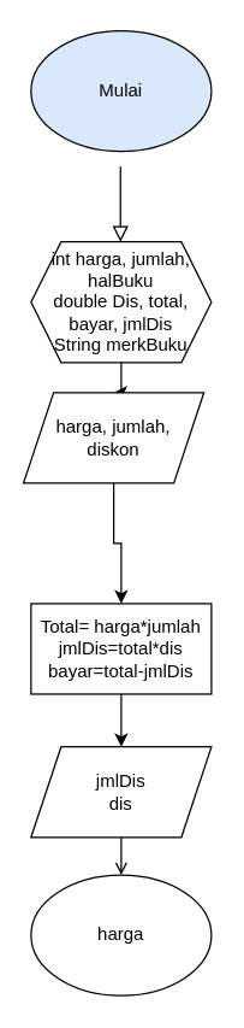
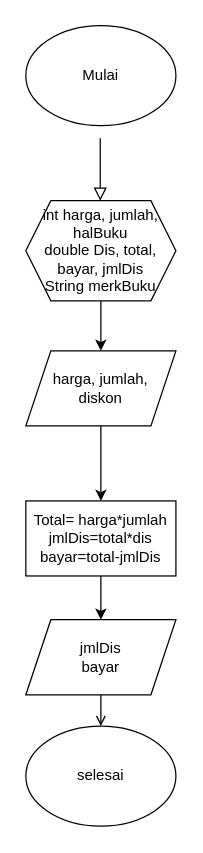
  <mxCell id="0" />
  <mxCell id="1" parent="0" />
  <mxCell id="2" value="" style="rounded=0;html=1;jettySize=auto;orthogonalLoop=1;fontSize=11;endArrow=block;endFill=0;endSize=8;strokeWidth=1;shadow=0;labelBackgroundColor=none;edgeStyle=orthogonalEdgeStyle;" parent="1" edge="1"><mxGeometry relative="1" as="geometry"><mxPoint x="79.5" y="110" as="sourcePoint" /><mxPoint x="79.5" y="160" as="targetPoint" /></mxGeometry></mxCell>
- <mxCell id="3" value="Mulai" style="ellipse;whiteSpace=wrap;html=1;fillColor=#dae8fc;" vertex="1" parent="1"><mxGeometry x="20" y="20" width="120" height="80" as="geometry" /></mxCell>
+ <mxCell id="3" value="Mulai" style="ellipse;whiteSpace=wrap;html=1;" vertex="1" parent="1"><mxGeometry x="20" y="20" width="120" height="80" as="geometry" /></mxCell>
  <mxCell id="4" value="" style="edgeStyle=orthogonalEdgeStyle;rounded=0;orthogonalLoop=1;jettySize=auto;html=1;" edge="1" parent="1" source="5" target="7"><mxGeometry relative="1" as="geometry" /></mxCell>
  <mxCell id="5" value="int harga, jumlah, halBuku&lt;br&gt;double Dis, total, bayar, jmlDis&lt;br&gt;String merkBuku" style="shape=hexagon;perimeter=hexagonPerimeter2;whiteSpace=wrap;html=1;fixedSize=1;" vertex="1" parent="1"><mxGeometry x="20" y="160" width="120" height="80" as="geometry" /></mxCell>
  <mxCell id="6" value="" style="edgeStyle=orthogonalEdgeStyle;rounded=0;orthogonalLoop=1;jettySize=auto;html=1;" edge="1" parent="1" source="7" target="9"><mxGeometry relative="1" as="geometry" /></mxCell>
- <mxCell id="7" value="harga, jumlah, &lt;br&gt;diskon" style="shape=parallelogram;perimeter=parallelogramPerimeter;whiteSpace=wrap;html=1;fixedSize=1;" vertex="1" parent="1"><mxGeometry x="15" y="260" width="120" height="60" as="geometry" /></mxCell>
+ <mxCell id="7" value="harga, jumlah, &lt;br&gt;diskon" style="shape=parallelogram;perimeter=parallelogramPerimeter;whiteSpace=wrap;html=1;fixedSize=1;" vertex="1" parent="1"><mxGeometry x="20" y="280" width="120" height="60" as="geometry" /></mxCell>
  <mxCell id="8" value="" style="edgeStyle=orthogonalEdgeStyle;rounded=0;orthogonalLoop=1;jettySize=auto;html=1;" edge="1" parent="1" source="9" target="11"><mxGeometry relative="1" as="geometry" /></mxCell>
  <mxCell id="9" value="Total= harga*jumlah&lt;br&gt;jmlDis=total*dis&lt;br&gt;bayar=total-jmlDis" style="rounded=0;whiteSpace=wrap;html=1;" vertex="1" parent="1"><mxGeometry x="20" y="400" width="120" height="60" as="geometry" /></mxCell>
  <mxCell id="10" value="" style="edgeStyle=orthogonalEdgeStyle;rounded=0;orthogonalLoop=1;jettySize=auto;html=1;endArrow=open;" edge="1" parent="1" source="11" target="12"><mxGeometry relative="1" as="geometry" /></mxCell>
- <mxCell id="11" value="jmlDis&lt;br&gt;dis" style="shape=parallelogram;perimeter=parallelogramPerimeter;whiteSpace=wrap;html=1;fixedSize=1;" vertex="1" parent="1"><mxGeometry x="20" y="495" width="120" height="60" as="geometry" /></mxCell>
- <mxCell id="12" value="harga" style="ellipse;whiteSpace=wrap;html=1;" vertex="1" parent="1"><mxGeometry x="20" y="580" width="120" height="80" as="geometry" /></mxCell>
+ <mxCell id="11" value="jmlDis&lt;br&gt;bayar" style="shape=parallelogram;perimeter=parallelogramPerimeter;whiteSpace=wrap;html=1;fixedSize=1;" vertex="1" parent="1"><mxGeometry x="20" y="495" width="120" height="60" as="geometry" /></mxCell>
+ <mxCell id="12" value="selesai" style="ellipse;whiteSpace=wrap;html=1;" vertex="1" parent="1"><mxGeometry x="20" y="580" width="120" height="80" as="geometry" /></mxCell>
